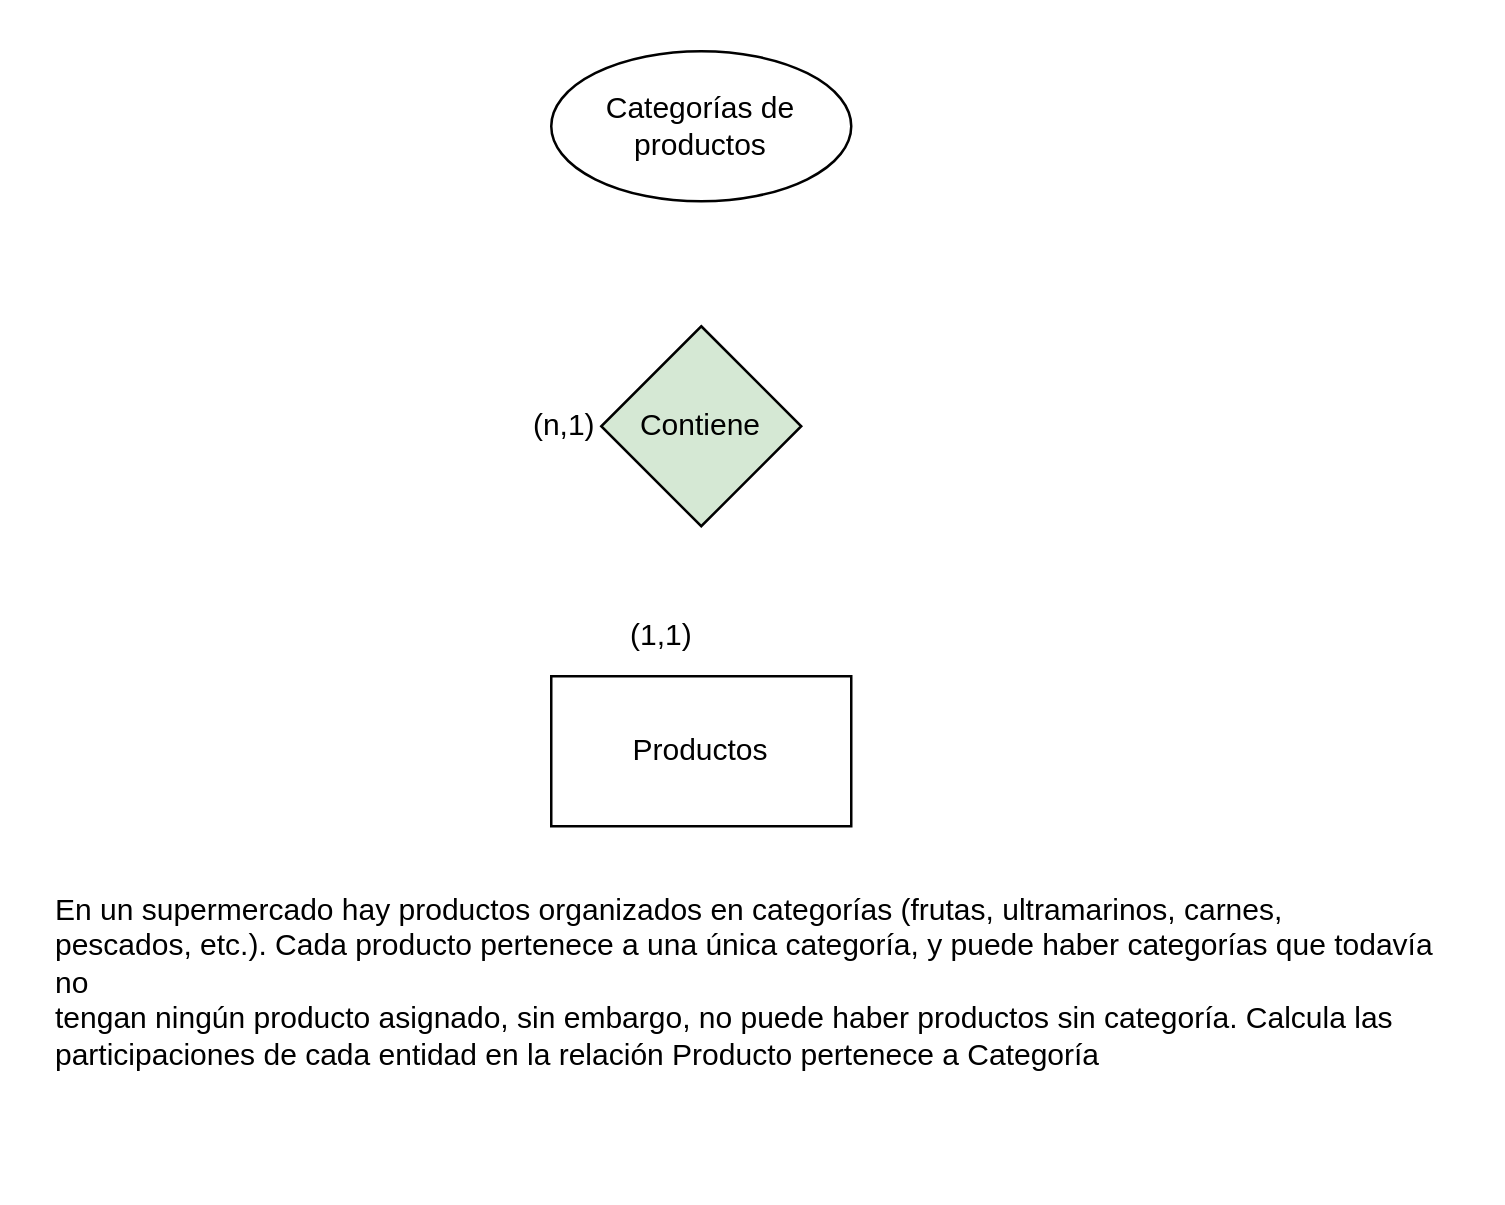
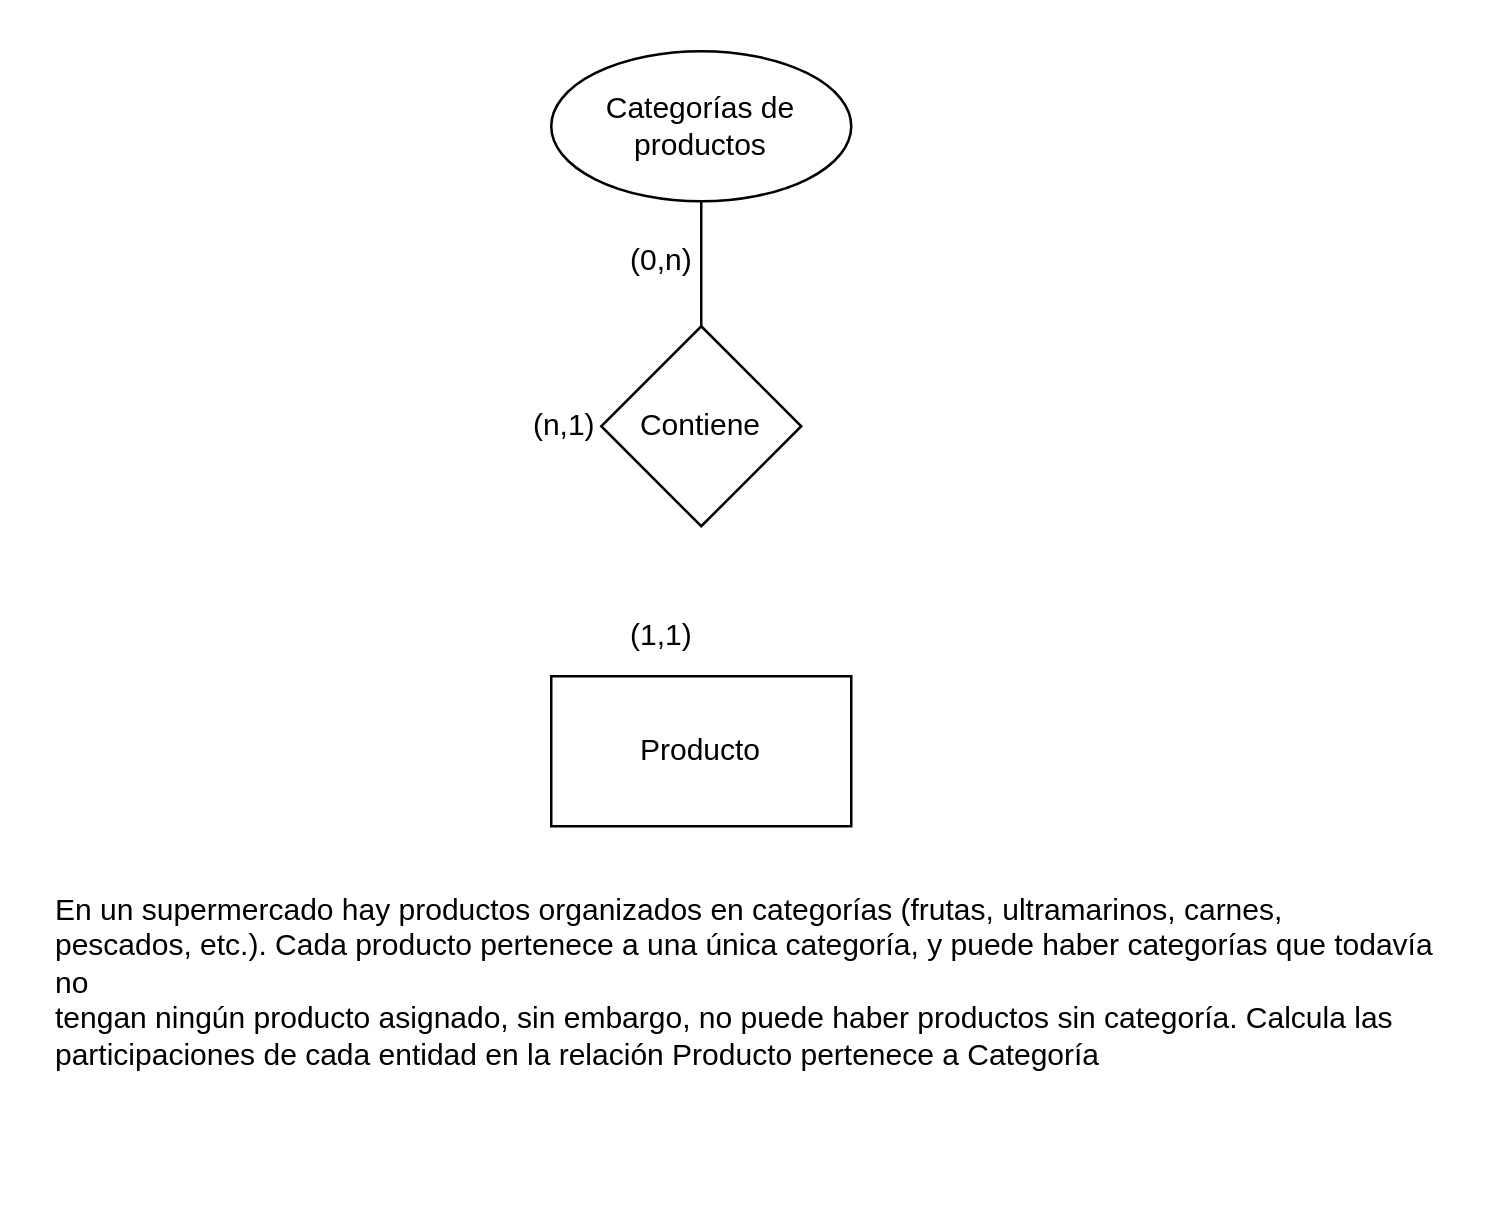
  <mxCell id="0" />
  <mxCell id="1" parent="0" />
  <mxCell id="2" value="En un supermercado hay productos organizados en categorías (frutas, ultramarinos, carnes,&#10;pescados, etc.). Cada producto pertenece a una única categoría, y puede haber categorías que todavía no&#10;tengan ningún producto asignado, sin embargo, no puede haber productos sin categoría. Calcula las&#10;participaciones de cada entidad en la relación Producto pertenece a Categoría" style="text;whiteSpace=wrap;html=1;" vertex="1" parent="1"><mxGeometry x="20" y="350" width="560" height="110" as="geometry" /></mxCell>
- <mxCell id="3" value="Productos" style="whiteSpace=wrap;html=1;" vertex="1" parent="1"><mxGeometry x="220" y="270" width="120" height="60" as="geometry" /></mxCell>
- <mxCell id="4" value="Contiene" style="rhombus;whiteSpace=wrap;html=1;fillColor=#d5e8d4;" vertex="1" parent="1"><mxGeometry x="240" y="130" width="80" height="80" as="geometry" /></mxCell>
+ <mxCell id="3" value="Producto" style="whiteSpace=wrap;html=1;" vertex="1" parent="1"><mxGeometry x="220" y="270" width="120" height="60" as="geometry" /></mxCell>
+ <mxCell id="4" value="Contiene" style="rhombus;whiteSpace=wrap;html=1;" vertex="1" parent="1"><mxGeometry x="240" y="130" width="80" height="80" as="geometry" /></mxCell>
  <mxCell id="5" value="Categorías de productos" style="ellipse;whiteSpace=wrap;html=1;" vertex="1" parent="1"><mxGeometry x="220" y="20" width="120" height="60" as="geometry" /></mxCell>
+ <mxCell id="6" value="" style="endArrow=none;html=1;rounded=0;exitX=0.5;exitY=1;exitDx=0;exitDy=0;" edge="1" parent="1" source="5" target="4"><mxGeometry width="50" height="50" relative="1" as="geometry"><mxPoint x="360" y="230" as="sourcePoint" /><mxPoint x="410" y="180" as="targetPoint" /></mxGeometry></mxCell>
+ <mxCell id="7" value="(0,n)" style="text;whiteSpace=wrap;html=1;" vertex="1" parent="1"><mxGeometry x="250" y="90" width="60" height="40" as="geometry" /></mxCell>
  <mxCell id="8" value="(1,1)" style="text;whiteSpace=wrap;html=1;" vertex="1" parent="1"><mxGeometry x="250" y="240" width="60" height="40" as="geometry" /></mxCell>
  <mxCell id="9" value="(n,1)" style="text;html=1;align=center;verticalAlign=middle;resizable=0;points=[];autosize=1;strokeColor=none;fillColor=none;" vertex="1" parent="1"><mxGeometry x="200" y="155" width="50" height="30" as="geometry" /></mxCell>
